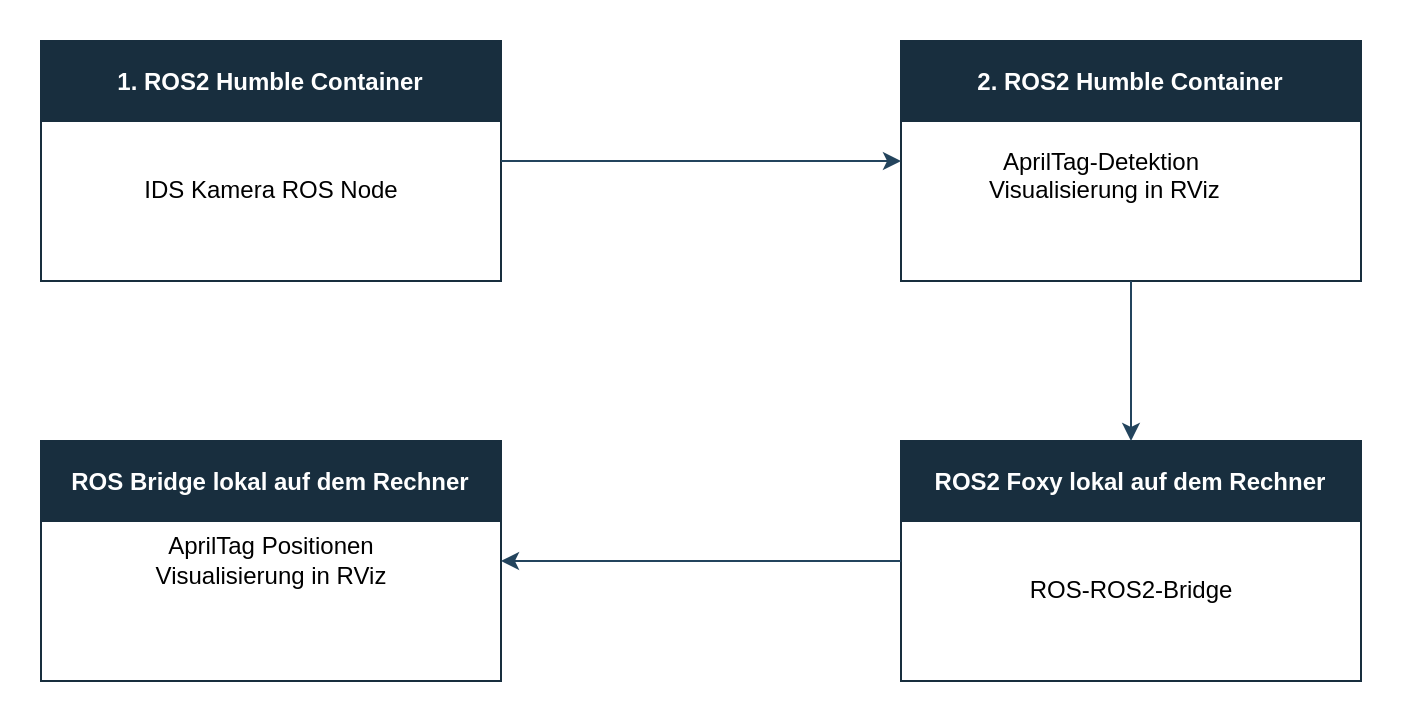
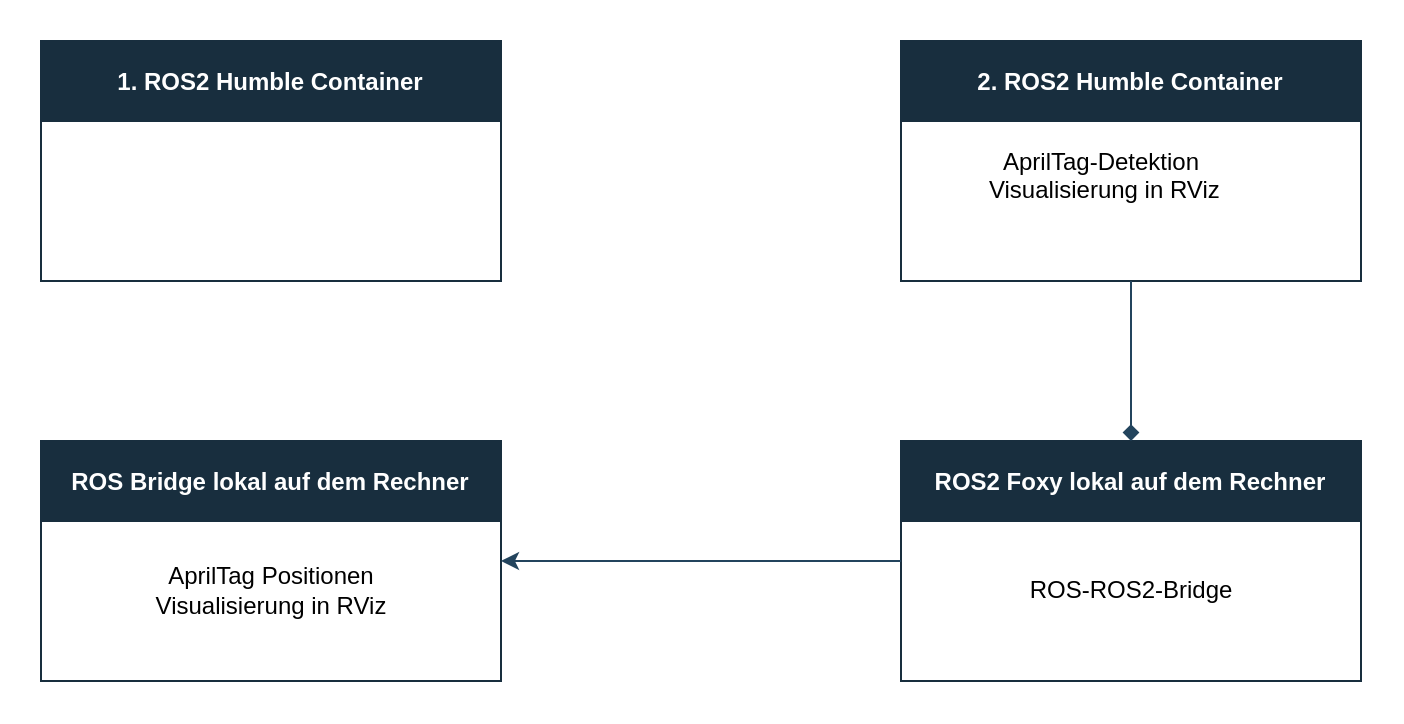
  <mxCell id="0" />
  <mxCell id="1" parent="0" />
  <mxCell id="2" value="1. ROS2 Humble Container" style="swimlane;startSize=40;labelBackgroundColor=none;fillColor=#182e3e;strokeColor=#182e3e;fontColor=#FFFFFF;fillStyle=solid;swimlaneFillColor=none;gradientColor=none;rounded=0;glass=0;" vertex="1" parent="1"><mxGeometry x="20" y="20" width="230" height="120" as="geometry" /></mxCell>
- <mxCell id="3" value="IDS Kamera ROS Node" style="text;html=1;align=center;verticalAlign=middle;resizable=0;points=[];autosize=1;strokeColor=none;fillColor=none;labelBackgroundColor=default;fontColor=#000000;labelBorderColor=none;" vertex="1" parent="2"><mxGeometry x="40" y="60" width="150" height="30" as="geometry" /></mxCell>
  <mxCell id="4" value="ROS2 Foxy lokal auf dem Rechner" style="swimlane;startSize=40;labelBackgroundColor=none;fillColor=#182E3E;strokeColor=#182e3e;fontColor=#FFFFFF;fillStyle=solid;" vertex="1" parent="1"><mxGeometry x="450" y="220" width="230" height="120" as="geometry" /></mxCell>
  <mxCell id="5" value="ROS-ROS2-Bridge" style="text;html=1;align=center;verticalAlign=middle;resizable=0;points=[];autosize=1;strokeColor=none;fillColor=none;labelBackgroundColor=default;fontColor=#000000;labelBorderColor=none;" vertex="1" parent="4"><mxGeometry x="55" y="60" width="120" height="30" as="geometry" /></mxCell>
  <mxCell id="6" value="2. ROS2 Humble Container" style="swimlane;startSize=40;labelBackgroundColor=none;fillColor=#182E3E;strokeColor=#182e3e;fontColor=#ffffff;labelBorderColor=none;fillStyle=solid;" vertex="1" parent="1"><mxGeometry x="450" y="20" width="230" height="120" as="geometry" /></mxCell>
  <mxCell id="7" value="&lt;div&gt;AprilTag-Detektion&lt;/div&gt;&lt;div&gt;&amp;nbsp;Visualisierung in RViz&lt;/div&gt;&lt;div&gt;&lt;br&gt;&lt;/div&gt;" style="text;html=1;align=center;verticalAlign=middle;resizable=0;points=[];autosize=1;strokeColor=none;fillColor=none;labelBackgroundColor=default;fontColor=#000000;labelBorderColor=none;textShadow=0;" vertex="1" parent="6"><mxGeometry x="30" y="45" width="140" height="60" as="geometry" /></mxCell>
  <mxCell id="8" value="ROS Bridge lokal auf dem Rechner" style="swimlane;startSize=40;labelBackgroundColor=none;fillColor=#182E3E;strokeColor=#182e3e;fontColor=#FFFFFF;fillStyle=solid;" vertex="1" parent="1"><mxGeometry x="20" y="220" width="230" height="120" as="geometry" /></mxCell>
- <mxCell id="9" value="&lt;div&gt;AprilTag Positionen&lt;/div&gt;&lt;div&gt;Visualisierung in RViz&lt;br&gt;&lt;/div&gt;" style="text;html=1;align=center;verticalAlign=middle;resizable=0;points=[];autosize=1;strokeColor=none;fillColor=none;labelBackgroundColor=default;fontColor=#000000;labelBorderColor=none;" vertex="1" parent="8"><mxGeometry x="45" y="40" width="140" height="40" as="geometry" /></mxCell>
- <mxCell id="10" value="" style="endArrow=classic;html=1;rounded=0;strokeColor=#23445D;exitX=1;exitY=0.5;exitDx=0;exitDy=0;entryX=0;entryY=0.5;entryDx=0;entryDy=0;" edge="1" parent="1" source="2" target="6"><mxGeometry width="50" height="50" relative="1" as="geometry"><mxPoint x="260" y="320" as="sourcePoint" /><mxPoint x="310" y="270" as="targetPoint" /></mxGeometry></mxCell>
- <mxCell id="11" value="" style="endArrow=classic;html=1;rounded=0;strokeColor=#23445D;exitX=0.5;exitY=1;exitDx=0;exitDy=0;entryX=0.5;entryY=0;entryDx=0;entryDy=0;" edge="1" parent="1" source="6" target="4"><mxGeometry width="50" height="50" relative="1" as="geometry"><mxPoint x="260" y="320" as="sourcePoint" /><mxPoint x="310" y="270" as="targetPoint" /></mxGeometry></mxCell>
+ <mxCell id="9" value="&lt;div&gt;AprilTag Positionen&lt;/div&gt;&lt;div&gt;Visualisierung in RViz&lt;br&gt;&lt;/div&gt;" style="text;html=1;align=center;verticalAlign=middle;resizable=0;points=[];autosize=1;strokeColor=none;fillColor=none;labelBackgroundColor=default;fontColor=#000000;labelBorderColor=none;" vertex="1" parent="8"><mxGeometry x="45" y="55" width="140" height="40" as="geometry" /></mxCell>
+ <mxCell id="11" value="" style="endArrow=diamond;html=1;rounded=0;strokeColor=#23445D;exitX=0.5;exitY=1;exitDx=0;exitDy=0;entryX=0.5;entryY=0;entryDx=0;entryDy=0;" edge="1" parent="1" source="6" target="4"><mxGeometry width="50" height="50" relative="1" as="geometry"><mxPoint x="260" y="320" as="sourcePoint" /><mxPoint x="310" y="270" as="targetPoint" /></mxGeometry></mxCell>
  <mxCell id="12" value="" style="endArrow=classic;html=1;rounded=0;strokeColor=#23445D;exitX=0;exitY=0.5;exitDx=0;exitDy=0;entryX=1;entryY=0.5;entryDx=0;entryDy=0;" edge="1" parent="1" source="4" target="8"><mxGeometry width="50" height="50" relative="1" as="geometry"><mxPoint x="260" y="320" as="sourcePoint" /><mxPoint x="310" y="270" as="targetPoint" /></mxGeometry></mxCell>
